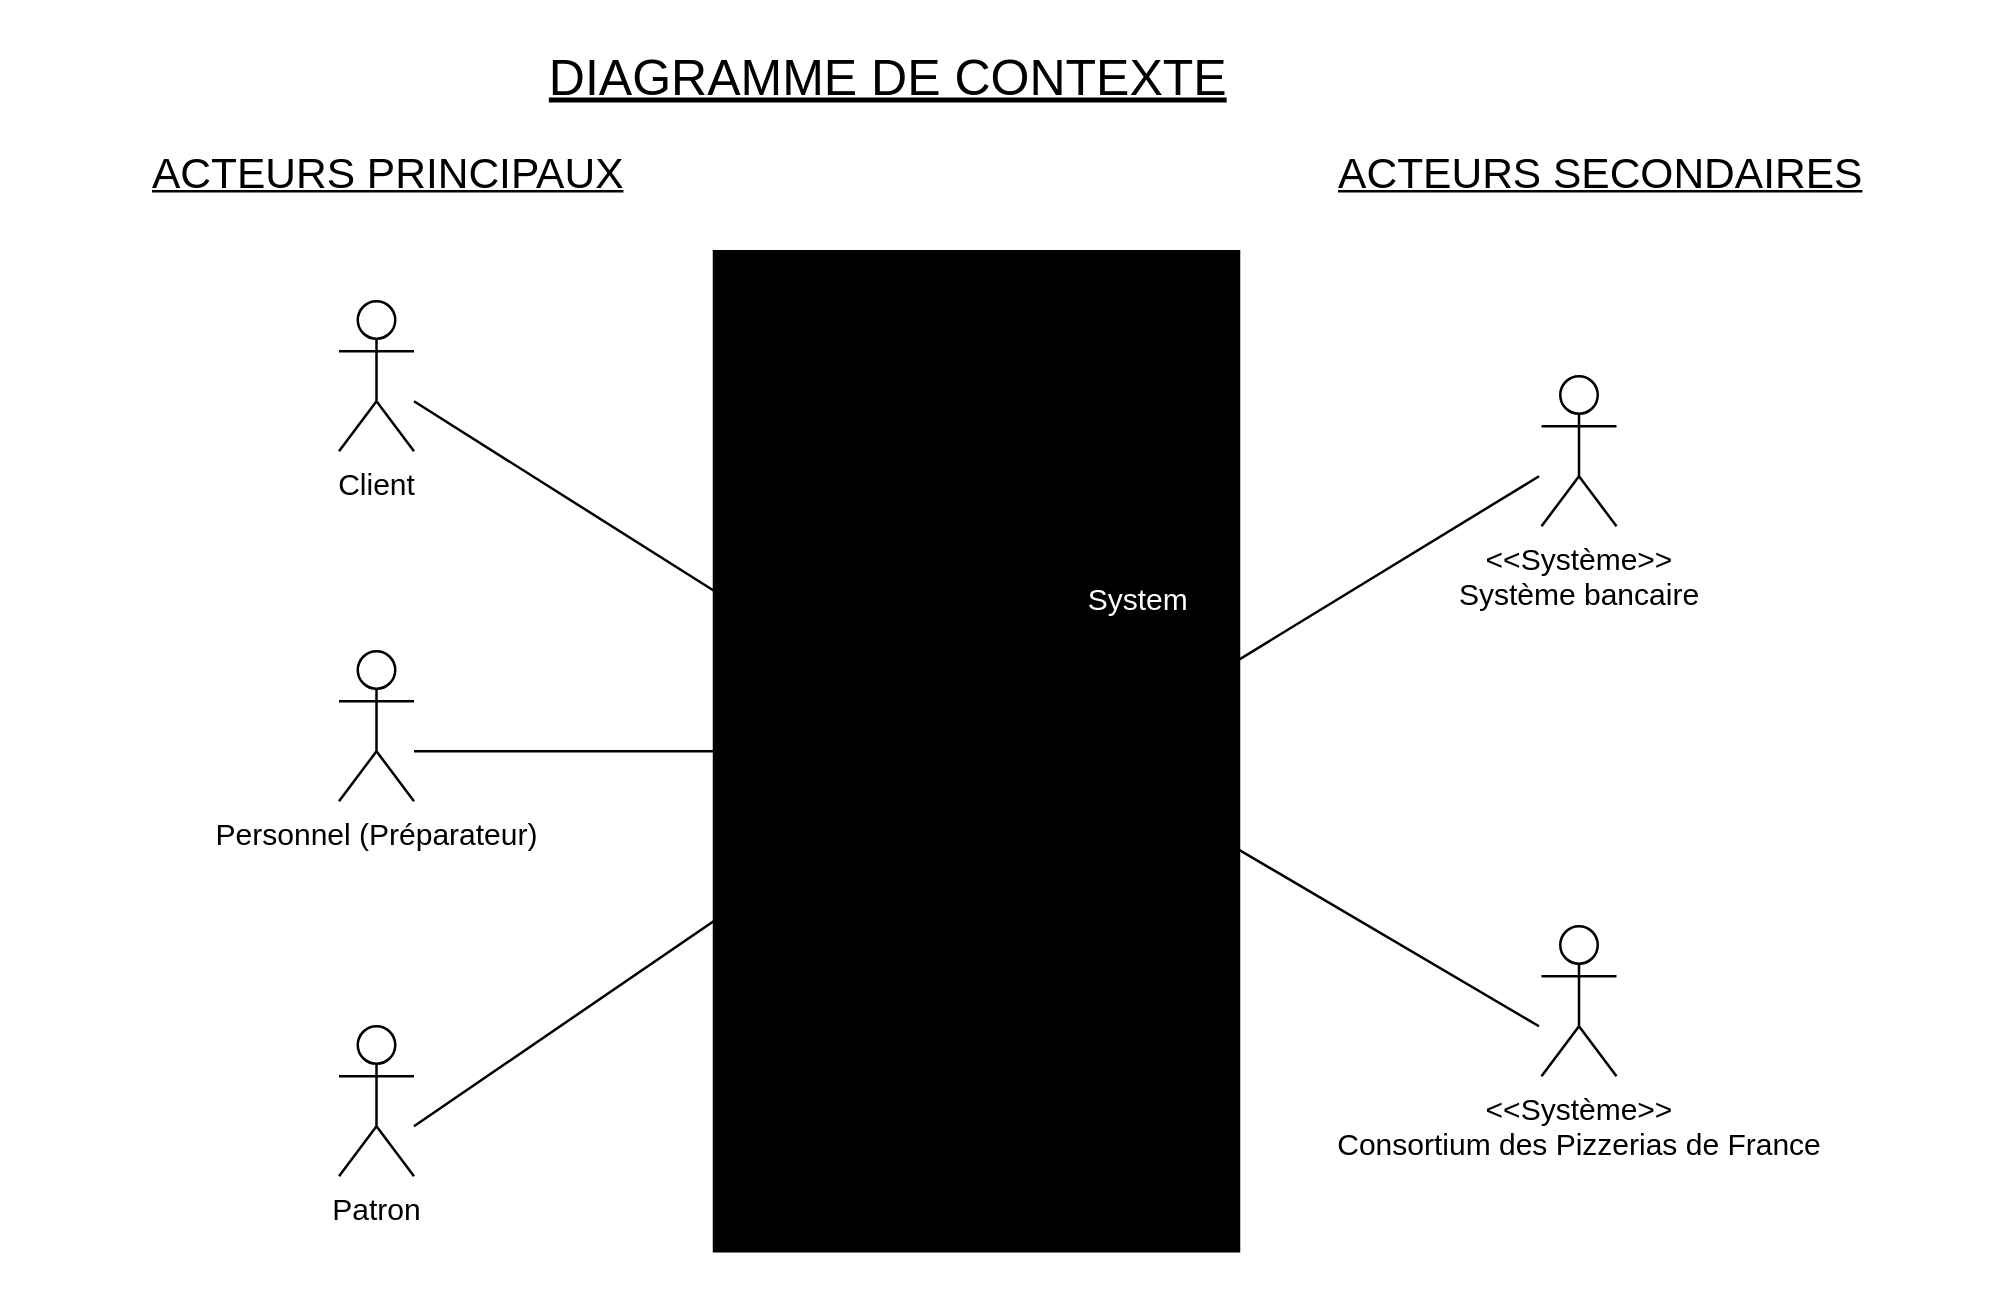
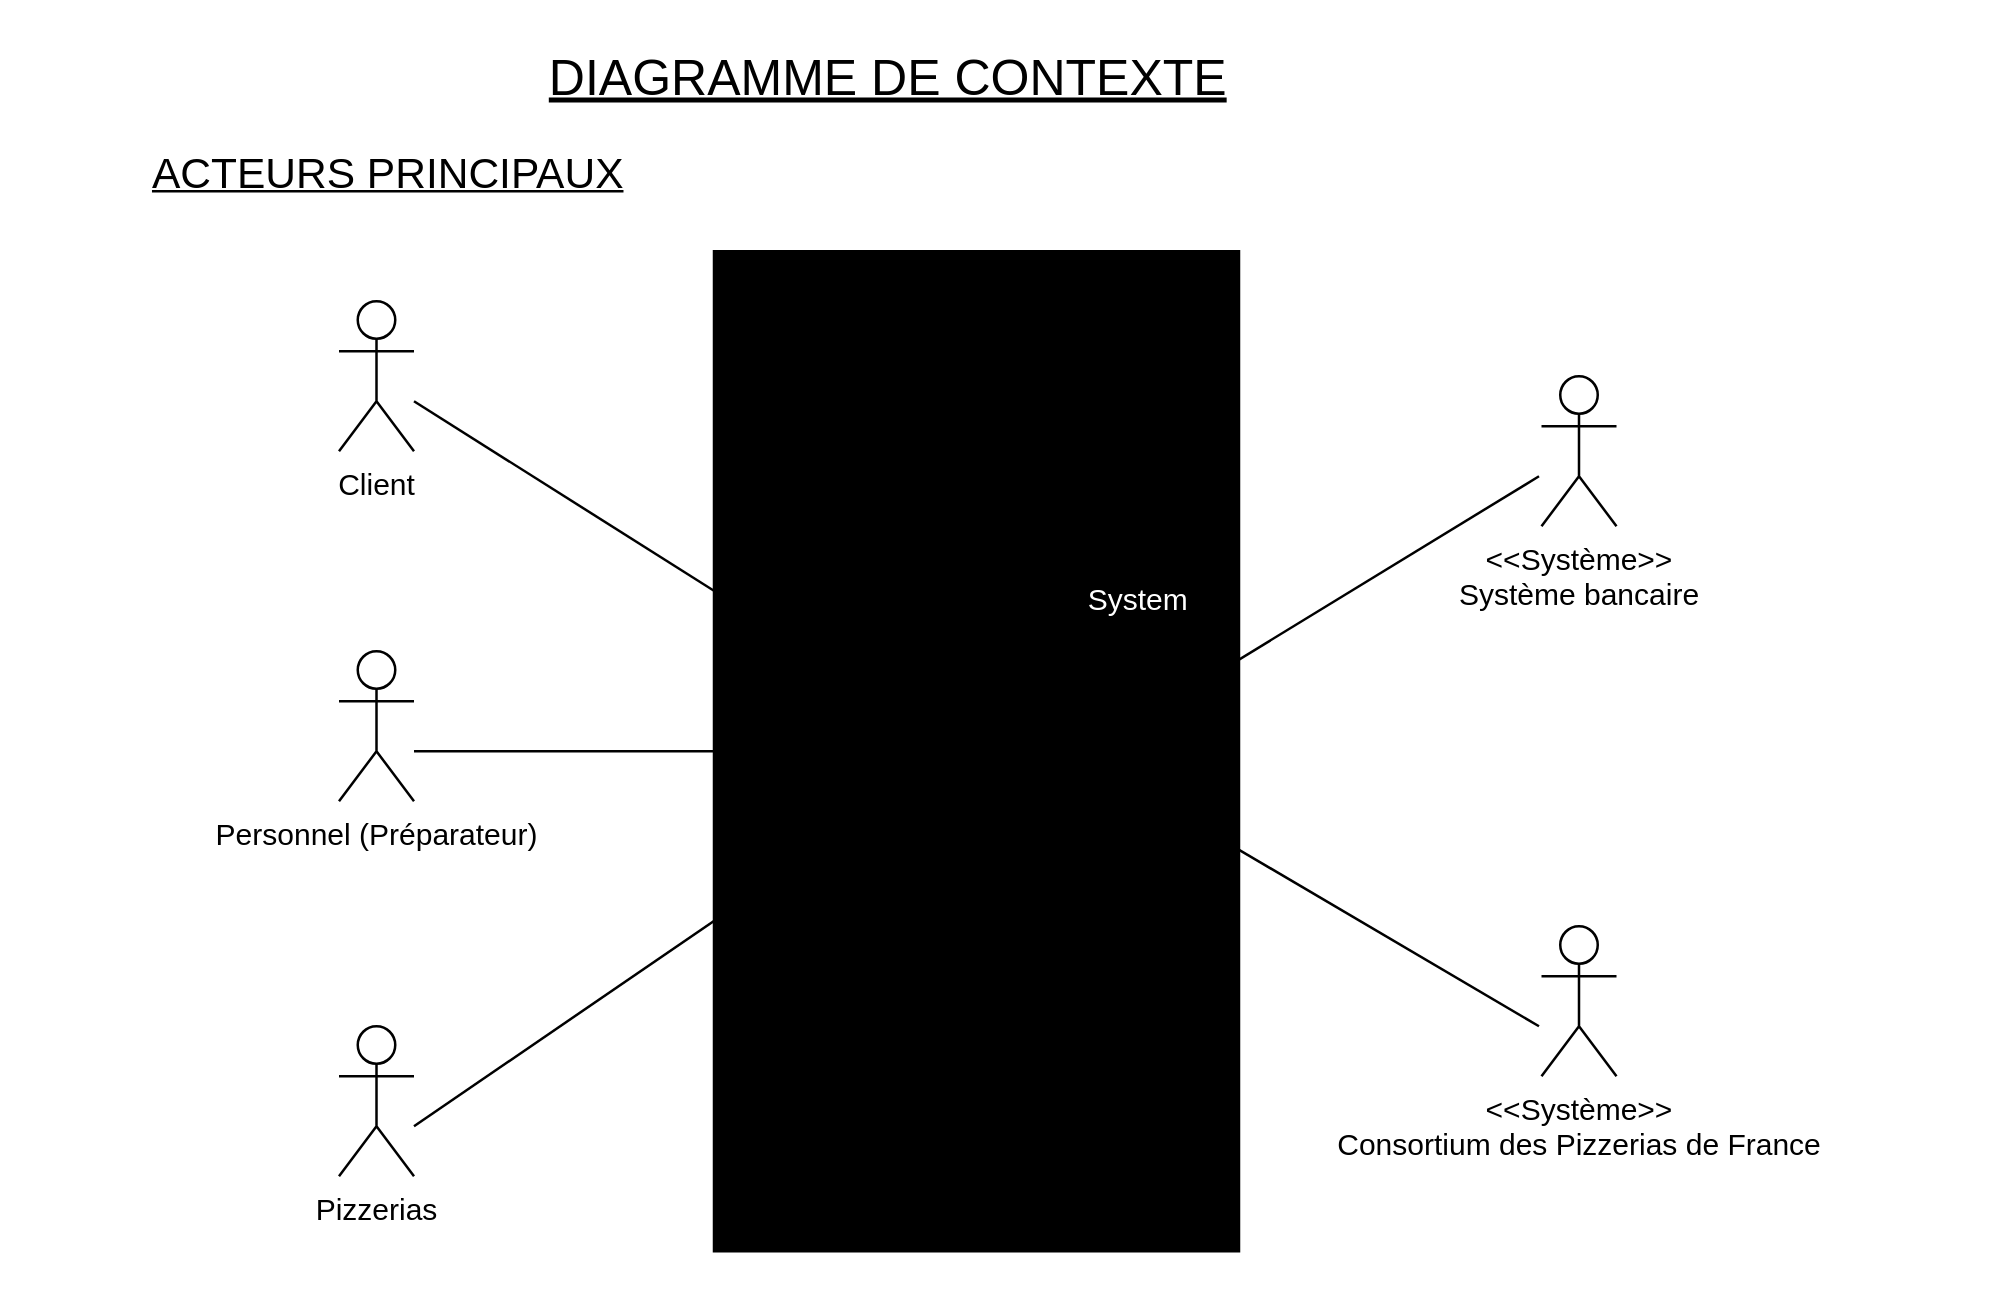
  <mxCell id="0" />
  <mxCell id="1" parent="0" />
  <mxCell id="2" value="" style="rounded=0;whiteSpace=wrap;html=1;labelBackgroundColor=#000000;fillColor=#000000;" parent="1" vertex="1"><mxGeometry x="285" y="100" width="210" height="400" as="geometry" /></mxCell>
  <mxCell id="3" value="Client" style="shape=umlActor;verticalLabelPosition=bottom;labelBackgroundColor=#ffffff;verticalAlign=top;html=1;outlineConnect=0;" parent="1" vertex="1"><mxGeometry x="135" y="120" width="30" height="60" as="geometry" /></mxCell>
  <mxCell id="4" value="Personnel (Préparateur)" style="shape=umlActor;verticalLabelPosition=bottom;labelBackgroundColor=#ffffff;verticalAlign=top;html=1;outlineConnect=0;" parent="1" vertex="1"><mxGeometry x="135" y="260" width="30" height="60" as="geometry" /></mxCell>
- <mxCell id="5" value="Patron" style="shape=umlActor;verticalLabelPosition=bottom;labelBackgroundColor=#ffffff;verticalAlign=top;html=1;outlineConnect=0;" parent="1" vertex="1"><mxGeometry x="135" y="410" width="30" height="60" as="geometry" /></mxCell>
+ <mxCell id="5" value="Pizzerias" style="shape=umlActor;verticalLabelPosition=bottom;labelBackgroundColor=#ffffff;verticalAlign=top;html=1;outlineConnect=0;" parent="1" vertex="1"><mxGeometry x="135" y="410" width="30" height="60" as="geometry" /></mxCell>
  <mxCell id="6" value="&amp;lt;&amp;lt;Système&amp;gt;&amp;gt;&lt;br&gt;Système bancaire&lt;br&gt;" style="shape=umlActor;verticalLabelPosition=bottom;labelBackgroundColor=#ffffff;verticalAlign=top;html=1;outlineConnect=0;" parent="1" vertex="1"><mxGeometry x="616" y="150" width="30" height="60" as="geometry" /></mxCell>
  <mxCell id="7" value="" style="endArrow=none;html=1;entryX=0.333;entryY=0.45;entryDx=0;entryDy=0;entryPerimeter=0;" parent="1" target="2" edge="1"><mxGeometry width="50" height="50" relative="1" as="geometry"><mxPoint x="165" y="160" as="sourcePoint" /><mxPoint x="265" y="140" as="targetPoint" /></mxGeometry></mxCell>
  <mxCell id="8" value="" style="endArrow=none;html=1;" parent="1" edge="1"><mxGeometry width="50" height="50" relative="1" as="geometry"><mxPoint x="165" y="300" as="sourcePoint" /><mxPoint x="355" y="300" as="targetPoint" /><Array as="points" /></mxGeometry></mxCell>
  <mxCell id="9" value="" style="endArrow=none;html=1;" parent="1" edge="1"><mxGeometry width="50" height="50" relative="1" as="geometry"><mxPoint x="435" y="300" as="sourcePoint" /><mxPoint x="615" y="190" as="targetPoint" /><Array as="points" /></mxGeometry></mxCell>
  <mxCell id="10" value="" style="endArrow=none;html=1;" parent="1" edge="1"><mxGeometry width="50" height="50" relative="1" as="geometry"><mxPoint x="165" y="450" as="sourcePoint" /><mxPoint x="355" y="320" as="targetPoint" /></mxGeometry></mxCell>
  <mxCell id="11" value="System" style="text;html=1;strokeColor=none;fillColor=none;align=center;verticalAlign=middle;whiteSpace=wrap;rounded=0;fontColor=#FFFFFF;" parent="1" vertex="1"><mxGeometry x="435" y="230" width="40" height="20" as="geometry" /></mxCell>
  <mxCell id="12" value="ACTEURS PRINCIPAUX" style="text;html=1;strokeColor=none;fillColor=none;align=center;verticalAlign=middle;whiteSpace=wrap;rounded=0;fontSize=17;fontStyle=4" parent="1" vertex="1"><mxGeometry x="20" y="60" width="270" height="20" as="geometry" /></mxCell>
- <mxCell id="13" value="ACTEURS SECONDAIRES" style="text;html=1;strokeColor=none;fillColor=none;align=center;verticalAlign=middle;whiteSpace=wrap;rounded=0;fontSize=17;fontStyle=4" parent="1" vertex="1"><mxGeometry x="505" y="60" width="270" height="20" as="geometry" /></mxCell>
  <mxCell id="14" value="&amp;lt;&amp;lt;Système&amp;gt;&amp;gt;&lt;br&gt;Consortium des Pizzerias de France&lt;br&gt;" style="shape=umlActor;verticalLabelPosition=bottom;labelBackgroundColor=#ffffff;verticalAlign=top;html=1;outlineConnect=0;" vertex="1" parent="1"><mxGeometry x="616" y="370" width="30" height="60" as="geometry" /></mxCell>
  <mxCell id="15" value="" style="endArrow=none;html=1;" edge="1" parent="1"><mxGeometry width="50" height="50" relative="1" as="geometry"><mxPoint x="445" y="310" as="sourcePoint" /><mxPoint x="615" y="410" as="targetPoint" /><Array as="points" /></mxGeometry></mxCell>
  <mxCell id="16" value="DIAGRAMME DE CONTEXTE" style="text;html=1;strokeColor=none;fillColor=none;align=center;verticalAlign=middle;whiteSpace=wrap;rounded=0;labelBackgroundColor=none;fontSize=20;fontColor=#000000;fontStyle=4" vertex="1" parent="1"><mxGeometry x="65" y="20" width="580" height="20" as="geometry" /></mxCell>
